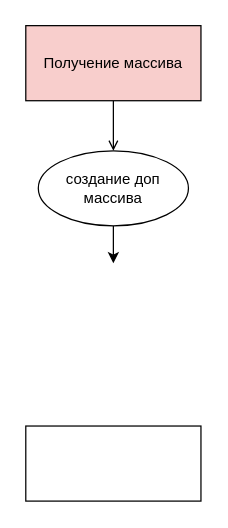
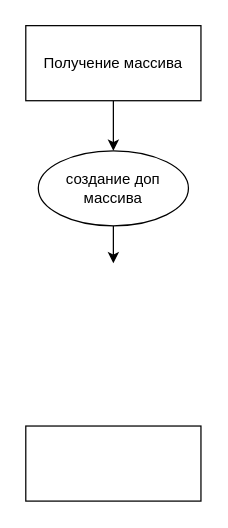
  <mxCell id="0" />
  <mxCell id="1" parent="0" />
- <mxCell id="2" value="" style="edgeStyle=orthogonalEdgeStyle;rounded=0;orthogonalLoop=1;jettySize=auto;html=1;endArrow=open;" edge="1" parent="1" source="3" target="6"><mxGeometry relative="1" as="geometry" /></mxCell>
- <mxCell id="3" value="Получение массива" style="rounded=0;whiteSpace=wrap;html=1;fillColor=#f8cecc;" vertex="1" parent="1"><mxGeometry x="20" y="20" width="140" height="60" as="geometry" /></mxCell>
+ <mxCell id="2" value="" style="edgeStyle=orthogonalEdgeStyle;rounded=0;orthogonalLoop=1;jettySize=auto;html=1;" edge="1" parent="1" source="3" target="6"><mxGeometry relative="1" as="geometry" /></mxCell>
+ <mxCell id="3" value="Получение массива" style="rounded=0;whiteSpace=wrap;html=1;" vertex="1" parent="1"><mxGeometry x="20" y="20" width="140" height="60" as="geometry" /></mxCell>
  <mxCell id="4" value="" style="whiteSpace=wrap;html=1;rounded=0;" vertex="1" parent="1"><mxGeometry x="20" y="340" width="140" height="60" as="geometry" /></mxCell>
  <mxCell id="5" value="" style="edgeStyle=orthogonalEdgeStyle;rounded=0;orthogonalLoop=1;jettySize=auto;html=1;" edge="1" parent="1" source="6"><mxGeometry relative="1" as="geometry"><mxPoint x="90" y="210" as="targetPoint" /></mxGeometry></mxCell>
  <mxCell id="6" value="создание доп массива" style="ellipse;whiteSpace=wrap;html=1;" vertex="1" parent="1"><mxGeometry x="30" y="120" width="120" height="60" as="geometry" /></mxCell>
